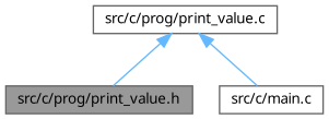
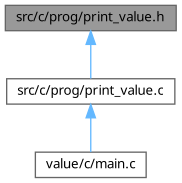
  digraph {
    fontname="Noto Sans"
    node [color=grey40 fillcolor=white fontname="Noto Sans" fontsize=10 shape=box style=filled]
    edge [color=steelblue1 dir=back fontname="Noto Sans" fontsize=10 labelfontname=Helvetica labelfontsize=10 style=solid]
    n1 [color=gray40 fillcolor=grey60 fontcolor=black height=0.2 label="src/c/prog/print_value.h" width=0.4]
    n2 [height=0.2 label="src/c/prog/print_value.c" width=0.4]
-   n3 [height=0.2 label="src/c/main.c" width=0.4]
-   n2 -> n1
+   n3 [height=0.2 label="value/c/main.c" width=0.4]
+   n1 -> n2
    n2 -> n3
  }
